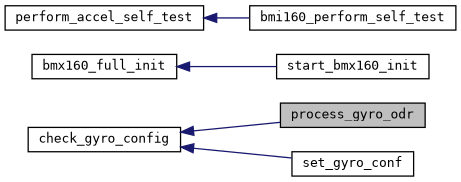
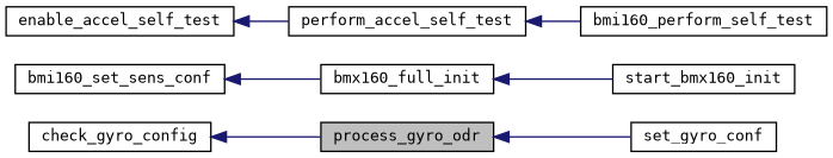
  digraph {
    fontname="DejaVu Sans Mono"
    rankdir=LR
    node [color=black fillcolor=white fontname="DejaVu Sans Mono" fontsize=10 shape=record style=filled]
    edge [color=midnightblue dir=back fontname="DejaVu Sans Mono" fontsize=10 labelfontname=Helvetica labelfontsize=10 style=solid]
    n1 [fillcolor=grey75 fontcolor=black height=0.2 label=process_gyro_odr width=0.4]
    n2 [height=0.2 label=check_gyro_config width=0.4]
    n3 [height=0.2 label=set_gyro_conf width=0.4]
+   n4 [height=0.2 label=bmi160_set_sens_conf width=0.4]
    n5 [height=0.2 label=bmx160_full_init width=0.4]
+   n6 [height=0.2 label=enable_accel_self_test width=0.4]
    n7 [height=0.2 label=perform_accel_self_test width=0.4]
    n8 [height=0.2 label=start_bmx160_init width=0.4]
    n9 [height=0.2 label=bmi160_perform_self_test width=0.4]
    n2 -> n1
-   n2 -> n3
+   n1 -> n3
+   n4 -> n5
    n5 -> n8
+   n6 -> n7
    n7 -> n9
  }
